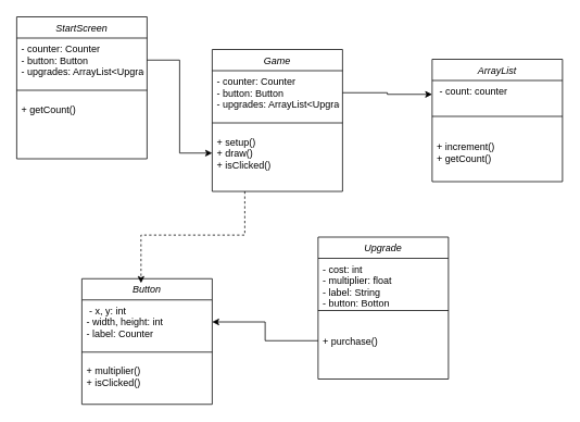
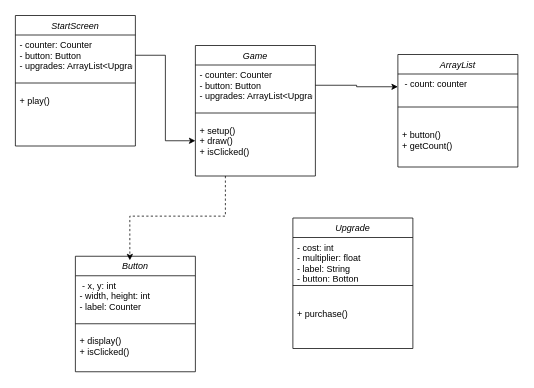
  <mxCell id="0" />
  <mxCell id="1" parent="0" />
  <mxCell id="2" value="Game" style="swimlane;fontStyle=2;align=center;verticalAlign=top;childLayout=stackLayout;horizontal=1;startSize=26;horizontalStack=0;resizeParent=1;resizeLast=0;collapsible=1;marginBottom=0;rounded=0;shadow=0;strokeWidth=1;" parent="1" vertex="1"><mxGeometry x="260" y="60" width="160" height="174" as="geometry"><mxRectangle x="230" y="140" width="160" height="26" as="alternateBounds" /></mxGeometry></mxCell>
  <mxCell id="3" value="- counter: Counter&#10;- button: Button&#10;- upgrades: ArrayList&lt;Upgrade&#10;" style="text;align=left;verticalAlign=top;spacingLeft=4;spacingRight=4;overflow=hidden;rotatable=0;points=[[0,0.5],[1,0.5]];portConstraint=eastwest;" parent="2" vertex="1"><mxGeometry y="26" width="160" height="54" as="geometry" /></mxCell>
  <mxCell id="4" value="" style="line;html=1;strokeWidth=1;align=left;verticalAlign=middle;spacingTop=-1;spacingLeft=3;spacingRight=3;rotatable=0;labelPosition=right;points=[];portConstraint=eastwest;" parent="2" vertex="1"><mxGeometry y="80" width="160" height="20" as="geometry" /></mxCell>
  <mxCell id="5" value="+ setup()&#10;+ draw()&#10;+ isClicked()" style="text;align=left;verticalAlign=top;spacingLeft=4;spacingRight=4;overflow=hidden;rotatable=0;points=[[0,0.5],[1,0.5]];portConstraint=eastwest;" vertex="1" parent="2"><mxGeometry y="100" width="160" height="54" as="geometry" /></mxCell>
  <mxCell id="6" value="ArrayList" style="swimlane;fontStyle=2;align=center;verticalAlign=top;childLayout=stackLayout;horizontal=1;startSize=26;horizontalStack=0;resizeParent=1;resizeLast=0;collapsible=1;marginBottom=0;rounded=0;shadow=0;strokeWidth=1;" vertex="1" parent="1"><mxGeometry x="530" y="72" width="160" height="150" as="geometry"><mxRectangle x="230" y="140" width="160" height="26" as="alternateBounds" /></mxGeometry></mxCell>
  <mxCell id="7" value=" - count: counter" style="text;align=left;verticalAlign=top;spacingLeft=4;spacingRight=4;overflow=hidden;rotatable=0;points=[[0,0.5],[1,0.5]];portConstraint=eastwest;" vertex="1" parent="6"><mxGeometry y="26" width="160" height="34" as="geometry" /></mxCell>
  <mxCell id="8" value="" style="line;html=1;strokeWidth=1;align=left;verticalAlign=middle;spacingTop=-1;spacingLeft=3;spacingRight=3;rotatable=0;labelPosition=right;points=[];portConstraint=eastwest;" vertex="1" parent="6"><mxGeometry y="60" width="160" height="20" as="geometry" /></mxCell>
- <mxCell id="9" value="&#10;+ increment()&#10;+ getCount() " style="text;align=left;verticalAlign=top;spacingLeft=4;spacingRight=4;overflow=hidden;rotatable=0;points=[[0,0.5],[1,0.5]];portConstraint=eastwest;" vertex="1" parent="6"><mxGeometry y="80" width="160" height="70" as="geometry" /></mxCell>
+ <mxCell id="9" value="&#10;+ button()&#10;+ getCount() " style="text;align=left;verticalAlign=top;spacingLeft=4;spacingRight=4;overflow=hidden;rotatable=0;points=[[0,0.5],[1,0.5]];portConstraint=eastwest;" vertex="1" parent="6"><mxGeometry y="80" width="160" height="70" as="geometry" /></mxCell>
  <mxCell id="10" value="Button&#10;" style="swimlane;fontStyle=2;align=center;verticalAlign=top;childLayout=stackLayout;horizontal=1;startSize=26;horizontalStack=0;resizeParent=1;resizeLast=0;collapsible=1;marginBottom=0;rounded=0;shadow=0;strokeWidth=1;" vertex="1" parent="1"><mxGeometry x="100" y="341" width="160" height="154" as="geometry"><mxRectangle x="230" y="140" width="160" height="26" as="alternateBounds" /></mxGeometry></mxCell>
  <mxCell id="11" value=" - x, y: int&#10;- width, height: int&#10;- label: Counter&#10;" style="text;align=left;verticalAlign=top;spacingLeft=4;spacingRight=4;overflow=hidden;rotatable=0;points=[[0,0.5],[1,0.5]];portConstraint=eastwest;" vertex="1" parent="10"><mxGeometry y="26" width="160" height="54" as="geometry" /></mxCell>
  <mxCell id="12" value="" style="line;html=1;strokeWidth=1;align=left;verticalAlign=middle;spacingTop=-1;spacingLeft=3;spacingRight=3;rotatable=0;labelPosition=right;points=[];portConstraint=eastwest;" vertex="1" parent="10"><mxGeometry y="80" width="160" height="20" as="geometry" /></mxCell>
- <mxCell id="13" value="+ multiplier()&#10;+ isClicked()" style="text;align=left;verticalAlign=top;spacingLeft=4;spacingRight=4;overflow=hidden;rotatable=0;points=[[0,0.5],[1,0.5]];portConstraint=eastwest;" vertex="1" parent="10"><mxGeometry y="100" width="160" height="54" as="geometry" /></mxCell>
+ <mxCell id="13" value="+ display()&#10;+ isClicked()" style="text;align=left;verticalAlign=top;spacingLeft=4;spacingRight=4;overflow=hidden;rotatable=0;points=[[0,0.5],[1,0.5]];portConstraint=eastwest;" vertex="1" parent="10"><mxGeometry y="100" width="160" height="54" as="geometry" /></mxCell>
  <mxCell id="14" value="Upgrade" style="swimlane;fontStyle=2;align=center;verticalAlign=top;childLayout=stackLayout;horizontal=1;startSize=26;horizontalStack=0;resizeParent=1;resizeLast=0;collapsible=1;marginBottom=0;rounded=0;shadow=0;strokeWidth=1;" vertex="1" parent="1"><mxGeometry x="390" y="290" width="160" height="174" as="geometry"><mxRectangle x="230" y="140" width="160" height="26" as="alternateBounds" /></mxGeometry></mxCell>
  <mxCell id="15" value="- cost: int&#10;- multiplier: float&#10;- label: String&#10;- button: Botton" style="text;align=left;verticalAlign=top;spacingLeft=4;spacingRight=4;overflow=hidden;rotatable=0;points=[[0,0.5],[1,0.5]];portConstraint=eastwest;" vertex="1" parent="14"><mxGeometry y="26" width="160" height="54" as="geometry" /></mxCell>
  <mxCell id="16" value="" style="line;html=1;strokeWidth=1;align=left;verticalAlign=middle;spacingTop=-1;spacingLeft=3;spacingRight=3;rotatable=0;labelPosition=right;points=[];portConstraint=eastwest;" vertex="1" parent="14"><mxGeometry y="80" width="160" height="20" as="geometry" /></mxCell>
  <mxCell id="17" value="&#10;+ purchase()&#10;" style="text;align=left;verticalAlign=top;spacingLeft=4;spacingRight=4;overflow=hidden;rotatable=0;points=[[0,0.5],[1,0.5]];portConstraint=eastwest;" vertex="1" parent="14"><mxGeometry y="100" width="160" height="54" as="geometry" /></mxCell>
  <mxCell id="18" value="StartScreen" style="swimlane;fontStyle=2;align=center;verticalAlign=top;childLayout=stackLayout;horizontal=1;startSize=26;horizontalStack=0;resizeParent=1;resizeLast=0;collapsible=1;marginBottom=0;rounded=0;shadow=0;strokeWidth=1;" vertex="1" parent="1"><mxGeometry x="20" y="20" width="160" height="174" as="geometry"><mxRectangle x="230" y="140" width="160" height="26" as="alternateBounds" /></mxGeometry></mxCell>
  <mxCell id="19" value="- counter: Counter&#10;- button: Button&#10;- upgrades: ArrayList&lt;Upgrade&#10;" style="text;align=left;verticalAlign=top;spacingLeft=4;spacingRight=4;overflow=hidden;rotatable=0;points=[[0,0.5],[1,0.5]];portConstraint=eastwest;" vertex="1" parent="18"><mxGeometry y="26" width="160" height="54" as="geometry" /></mxCell>
  <mxCell id="20" value="" style="line;html=1;strokeWidth=1;align=left;verticalAlign=middle;spacingTop=-1;spacingLeft=3;spacingRight=3;rotatable=0;labelPosition=right;points=[];portConstraint=eastwest;" vertex="1" parent="18"><mxGeometry y="80" width="160" height="20" as="geometry" /></mxCell>
- <mxCell id="21" value="+ getCount()" style="text;align=left;verticalAlign=top;spacingLeft=4;spacingRight=4;overflow=hidden;rotatable=0;points=[[0,0.5],[1,0.5]];portConstraint=eastwest;" vertex="1" parent="18"><mxGeometry y="100" width="160" height="54" as="geometry" /></mxCell>
+ <mxCell id="21" value="+ play()" style="text;align=left;verticalAlign=top;spacingLeft=4;spacingRight=4;overflow=hidden;rotatable=0;points=[[0,0.5],[1,0.5]];portConstraint=eastwest;" vertex="1" parent="18"><mxGeometry y="100" width="160" height="54" as="geometry" /></mxCell>
  <mxCell id="22" style="edgeStyle=orthogonalEdgeStyle;rounded=0;orthogonalLoop=1;jettySize=auto;html=1;exitX=1;exitY=0.5;exitDx=0;exitDy=0;entryX=0;entryY=0.5;entryDx=0;entryDy=0;" edge="1" parent="1" source="19" target="5"><mxGeometry relative="1" as="geometry" /></mxCell>
  <mxCell id="23" style="edgeStyle=orthogonalEdgeStyle;rounded=0;orthogonalLoop=1;jettySize=auto;html=1;exitX=0.25;exitY=1;exitDx=0;exitDy=0;entryX=0.454;entryY=0.035;entryDx=0;entryDy=0;entryPerimeter=0;dashed=1;" edge="1" parent="1" source="2" target="10"><mxGeometry relative="1" as="geometry" /></mxCell>
- <mxCell id="24" style="edgeStyle=orthogonalEdgeStyle;rounded=0;orthogonalLoop=1;jettySize=auto;html=1;exitX=0;exitY=0.5;exitDx=0;exitDy=0;entryX=1;entryY=0.5;entryDx=0;entryDy=0;" edge="1" parent="1" source="17" target="11"><mxGeometry relative="1" as="geometry" /></mxCell>
  <mxCell id="25" style="edgeStyle=orthogonalEdgeStyle;rounded=0;orthogonalLoop=1;jettySize=auto;html=1;exitX=1;exitY=0.5;exitDx=0;exitDy=0;entryX=0;entryY=0.5;entryDx=0;entryDy=0;" edge="1" parent="1" source="3" target="7"><mxGeometry relative="1" as="geometry" /></mxCell>
